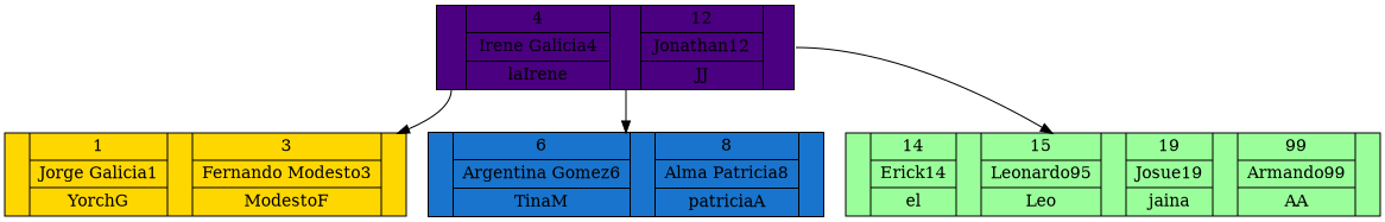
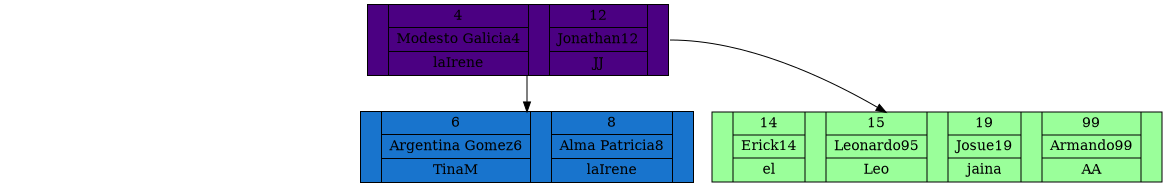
  digraph {
    fontname="DejaVu Serif"
    node [fontname="DejaVu Serif" shape=record style=filled]
    edge [fontname="DejaVu Serif"]
-   n1 [fillcolor=indigo label="<f0>|{4|Irene Galicia4|laIrene}|<f2>|{12|Jonathan12|JJ}|<f4>"]
-   n2 [fillcolor=gold1 label="<f0>|{1|Jorge Galicia1|YorchG}|<f2>|{3|Fernando Modesto3|ModestoF}|<f4>"]
-   n3 [fillcolor=dodgerblue3 label="<f0>|{6|Argentina Gomez6|TinaM}|<f2>|{8|Alma Patricia8|patriciaA}|<f4>"]
+   n1 [fillcolor=indigo label="<f0>|{4|Modesto Galicia4|laIrene}|<f2>|{12|Jonathan12|JJ}|<f4>"]
+   n3 [fillcolor=dodgerblue3 label="<f0>|{6|Argentina Gomez6|TinaM}|<f2>|{8|Alma Patricia8|laIrene}|<f4>"]
    n4 [fillcolor=palegreen1 label="<f0>|{14|Erick14|el}|<f2>|{15|Leonardo95|Leo}|<f4>|{19|Josue19|jaina}|<f6>|{99|Armando99|AA}|<f8>"]
-   n1 -> n2 [tailport=f0]
    n1 -> n3 [tailport=f2]
    n1 -> n4 [tailport=f4]
  }
